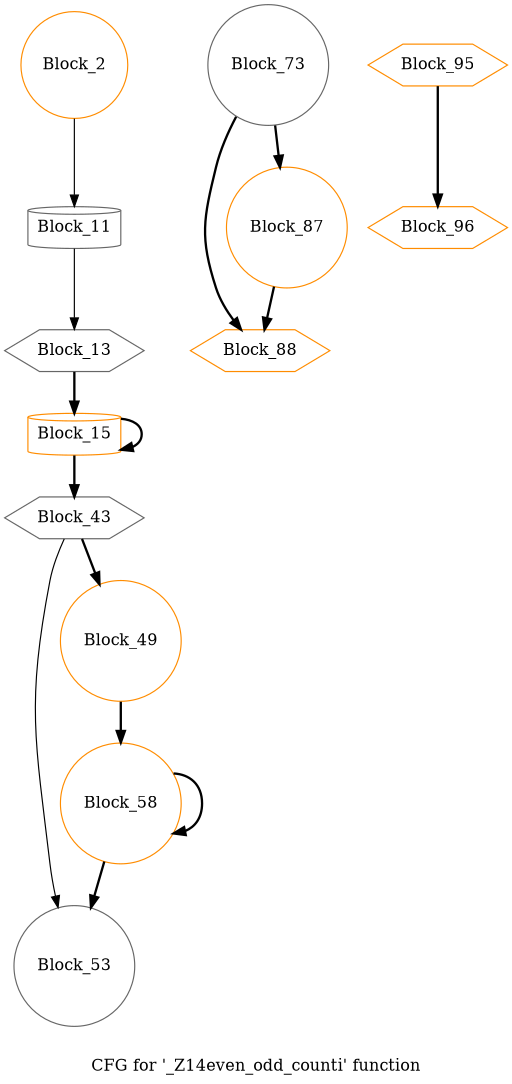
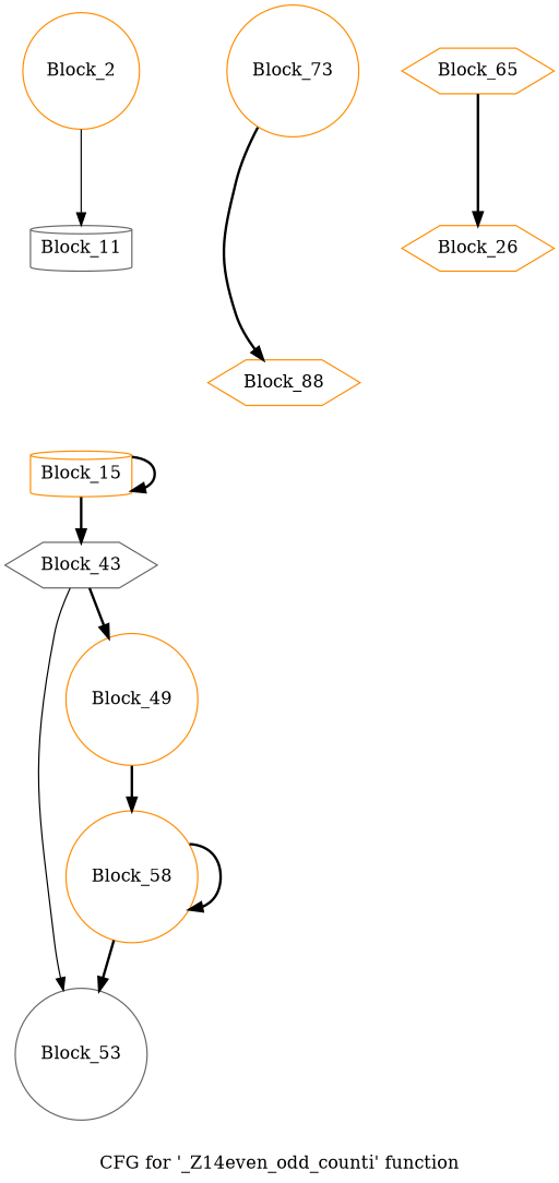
  digraph {
    label="CFG for '_Z14even_odd_counti' function"
    node [color=darkorange shape=circle]
    edge [style=bold tailport=s0]
    n1 [label=Block_2]
    n2 [color=gray40 label=Block_11 shape=cylinder]
    n3 [color=gray40 label=Block_53]
-   n4 [color=gray40 label=Block_13 shape=hexagon]
-   n5 [color=gray40 label=Block_73]
+   n5 [label=Block_73]
    n6 [label=Block_88 shape=hexagon]
-   n7 [label=Block_87]
    n8 [label=Block_49]
    n9 [label=Block_58]
    n10 [label=Block_15 shape=cylinder]
    n11 [color=gray40 label=Block_43 shape=hexagon]
-   n12 [label=Block_96 shape=hexagon]
-   n13 [label=Block_95 shape=hexagon]
+   n12 [label=Block_26 shape=hexagon]
+   n13 [label=Block_65 shape=hexagon]
    n1 -> n2 [style=solid tailport=s1]
-   n2 -> n4 [style=solid tailport=s1]
-   n4 -> n10
    n5 -> n6
-   n5 -> n7 [tailport=s1]
-   n7 -> n6
    n8 -> n9
    n9 -> n3
    n9 -> n9 [tailport=s1]
    n10 -> n10 [tailport=s1]
    n10 -> n11
    n11 -> n3 [style=solid]
    n11 -> n8 [tailport=s1]
    n13 -> n12
  }
